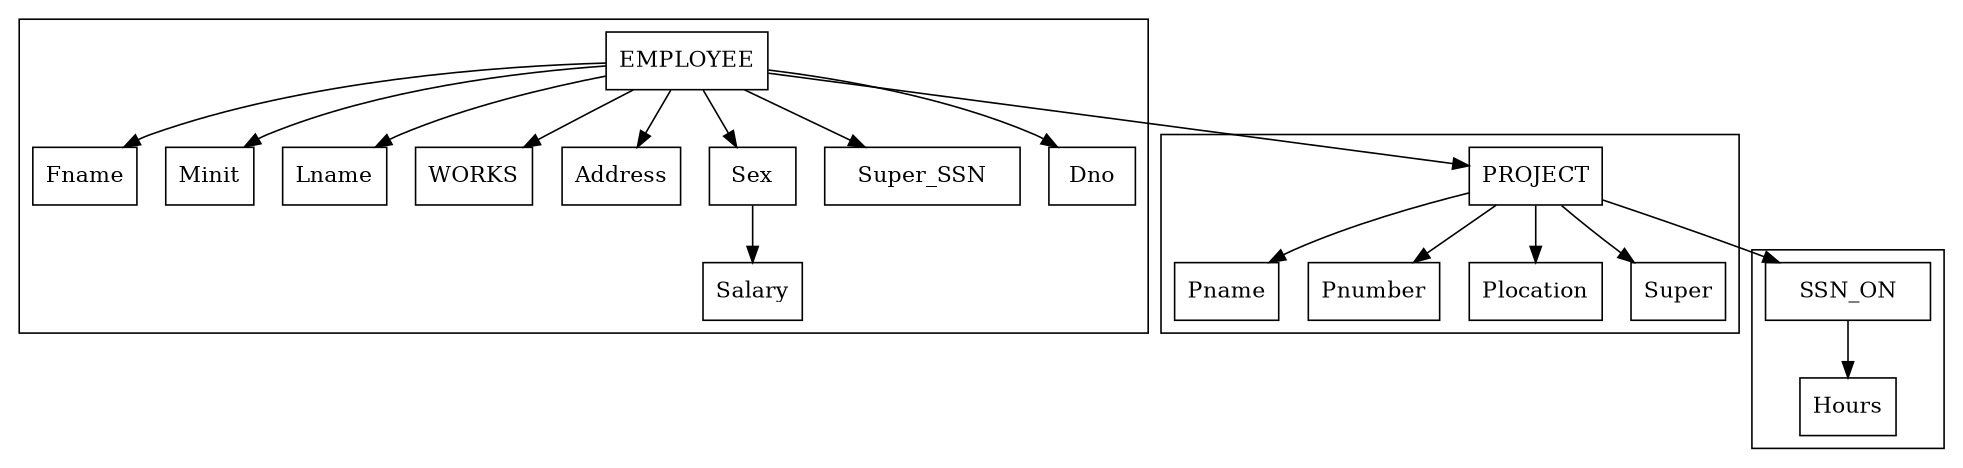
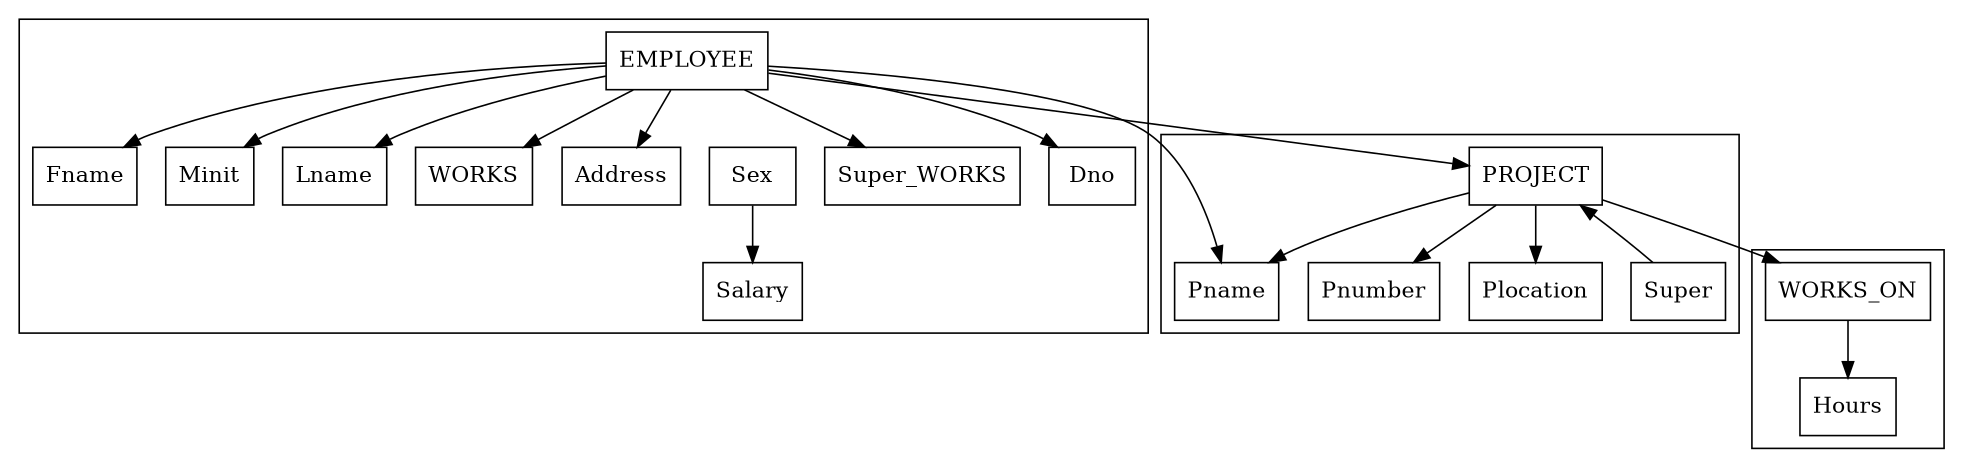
  digraph {
    node [shape=rectangle]
    EMPLOYEE
    Fname
    Minit
    Lname
    n5 [label=WORKS]
    Address
    Sex
    Salary
-   Super_SSN
+   Super_SSN [label=Super_WORKS]
    Dno
    PROJECT
    Pname
    Pnumber
    Plocation
    n15 [label=Super]
-   WORKS_ON [label=SSN_ON]
+   WORKS_ON
    Hours
    subgraph cluster_1 {
      rankdir=TB
      EMPLOYEE
      Fname
      Minit
      Lname
      n5
      Address
      Sex
      Salary
      Super_SSN
      Dno
    }
    subgraph cluster_2 {
      PROJECT
      Pname
      Pnumber
      Plocation
      n15
    }
    subgraph cluster_3 {
      WORKS_ON
      Hours
    }
    EMPLOYEE -> Fname
    EMPLOYEE -> Minit
    EMPLOYEE -> Lname
    EMPLOYEE -> n5
    EMPLOYEE -> Address
-   EMPLOYEE -> Sex
+   EMPLOYEE -> Pname
    EMPLOYEE -> Super_SSN
    EMPLOYEE -> Dno
    EMPLOYEE -> PROJECT
    Sex -> Salary
    PROJECT -> Pname
    PROJECT -> Pnumber
    PROJECT -> Plocation
-   PROJECT -> n15
+   n15 -> PROJECT
    PROJECT -> WORKS_ON
    WORKS_ON -> Hours
  }
